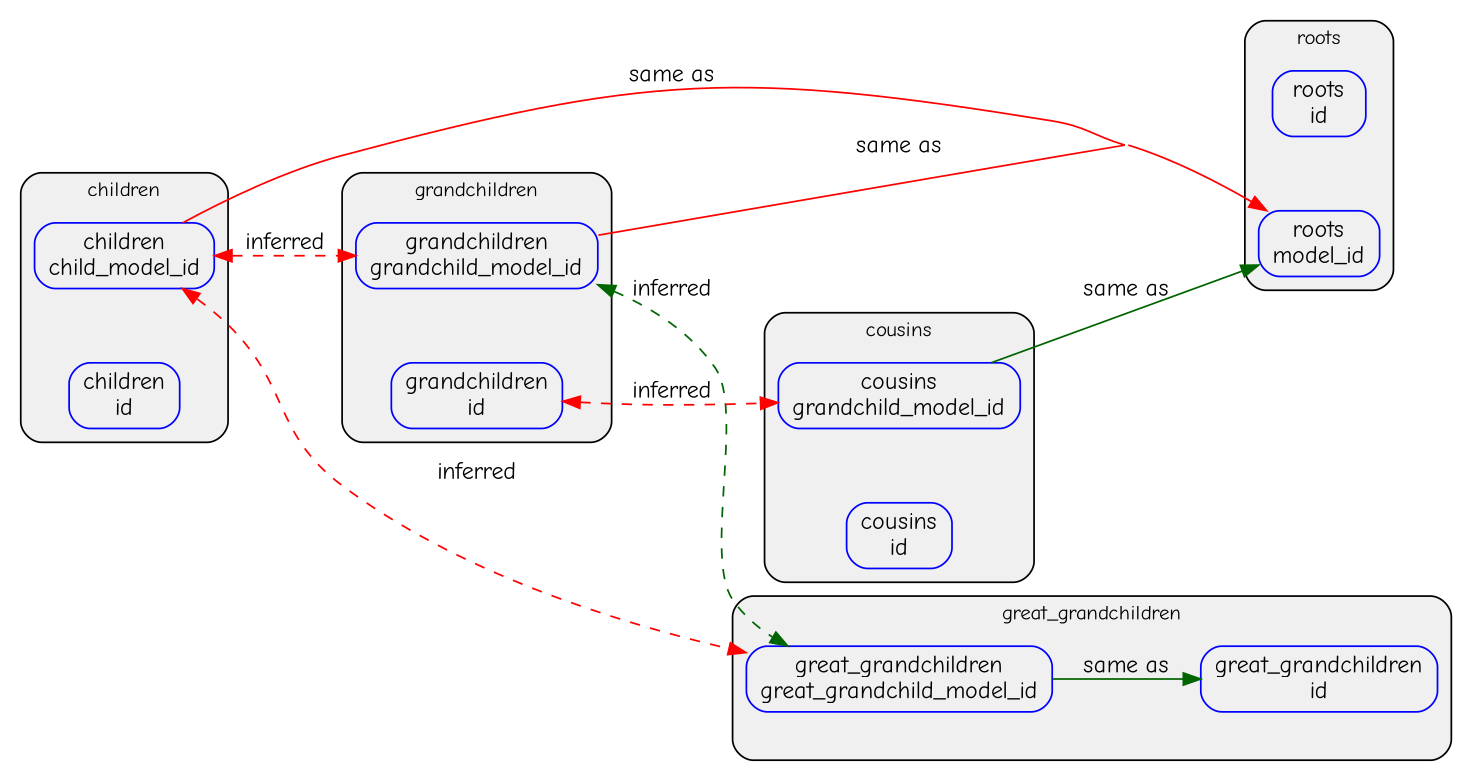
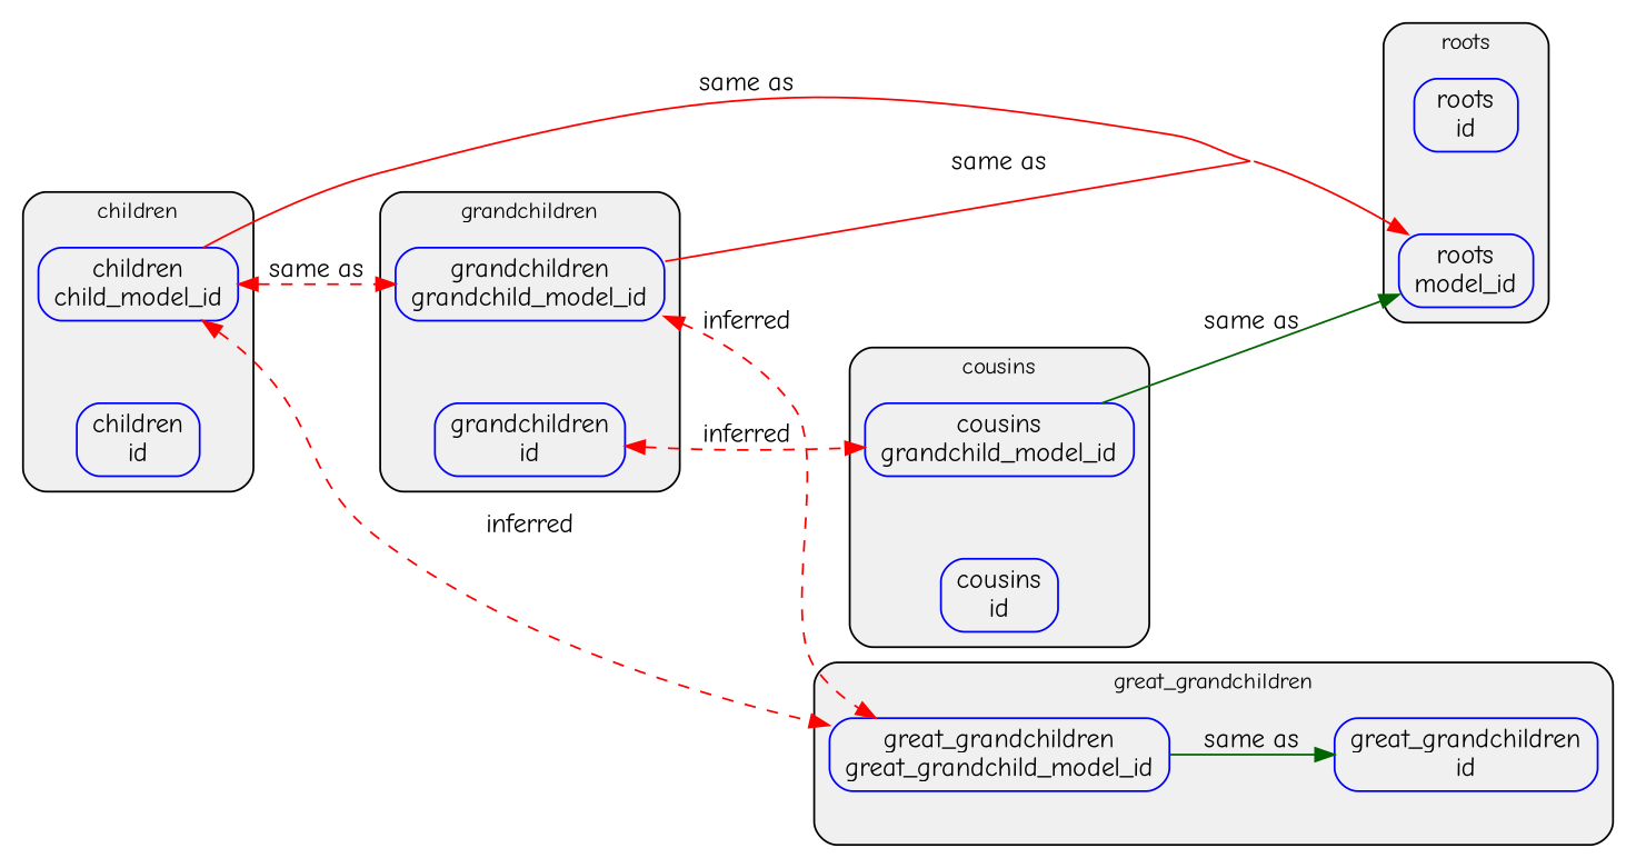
  digraph {
    bgcolor=white
    compound=true
    concentrate=true
    fontname="Comic Neue"
    fontsize=12
    nodesep=0.6
    rankdir=LR
    splines=true
    node [color=blue fillcolor="#ffffff" fontname="Comic Neue" shape=box style=rounded]
    edge [color=red fontname="Comic Neue"]
    n1 [label="grandchildren\ngrandchild_model_id"]
    n2 [label="grandchildren\nid"]
    n3 [label="cousins\ngrandchild_model_id"]
    n4 [label="cousins\nid"]
    n5 [label="great_grandchildren\ngreat_grandchild_model_id"]
    n6 [label="great_grandchildren\nid"]
    n7 [label="roots\nid"]
    n8 [label="roots\nmodel_id"]
    n9 [label="children\nchild_model_id"]
    n10 [label="children\nid"]
    subgraph cluster_1 {
      fillcolor="#f0f0f0"
      label=grandchildren
      style="filled, rounded"
      n1
      n2
    }
    subgraph cluster_2 {
      fillcolor="#f0f0f0"
      label=cousins
      style="filled, rounded"
      n3
      n4
    }
    subgraph cluster_3 {
      fillcolor="#f0f0f0"
      label=great_grandchildren
      style="filled, rounded"
      n5
      n6
    }
    subgraph cluster_4 {
      fillcolor="#f0f0f0"
      label=roots
      style="filled, rounded"
      n7
      n8
    }
    subgraph cluster_5 {
      fillcolor="#f0f0f0"
      label=children
      style="filled, rounded"
      n9
      n10
    }
-   n1 -> n5 [color=darkgreen dir=both label=inferred style=dashed]
+   n1 -> n5 [dir=both label=inferred style=dashed]
    n1 -> n8 [label="same as"]
    n2 -> n3 [dir=both label=inferred style=dashed]
    n3 -> n8 [color=darkgreen label="same as"]
    n5 -> n6 [color=darkgreen label="same as"]
-   n9 -> n1 [dir=both label=inferred style=dashed]
+   n9 -> n1 [dir=both label="same as" style=dashed]
    n9 -> n5 [dir=both label=inferred style=dashed]
    n9 -> n8 [label="same as"]
  }
